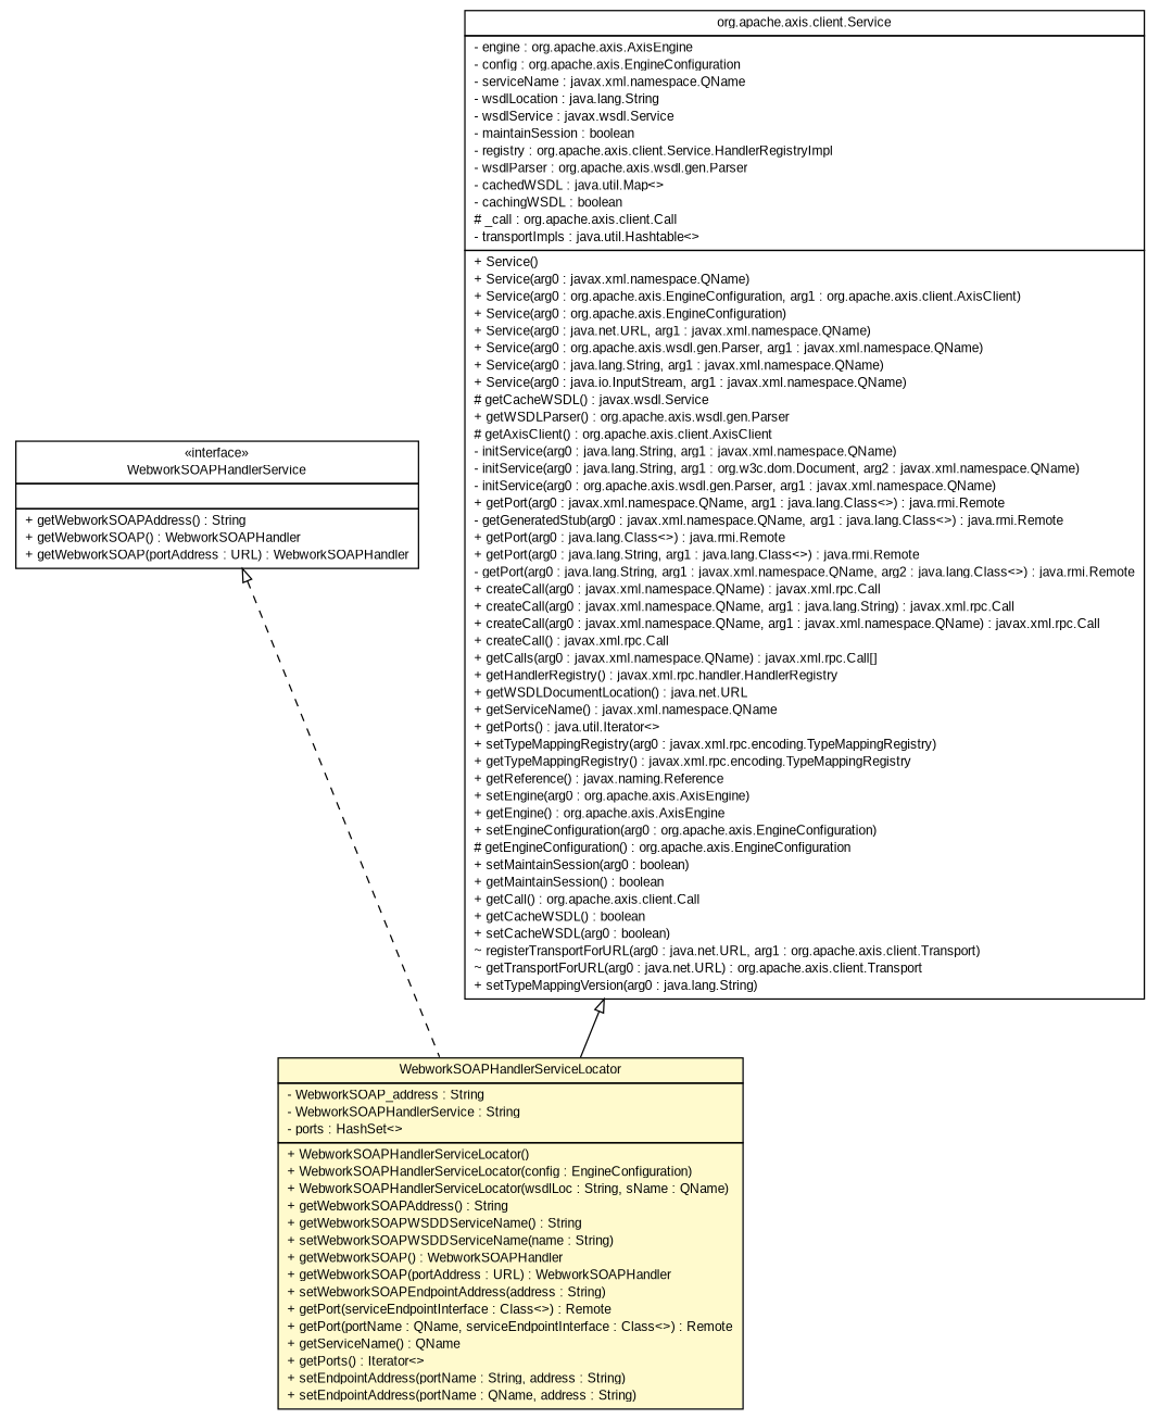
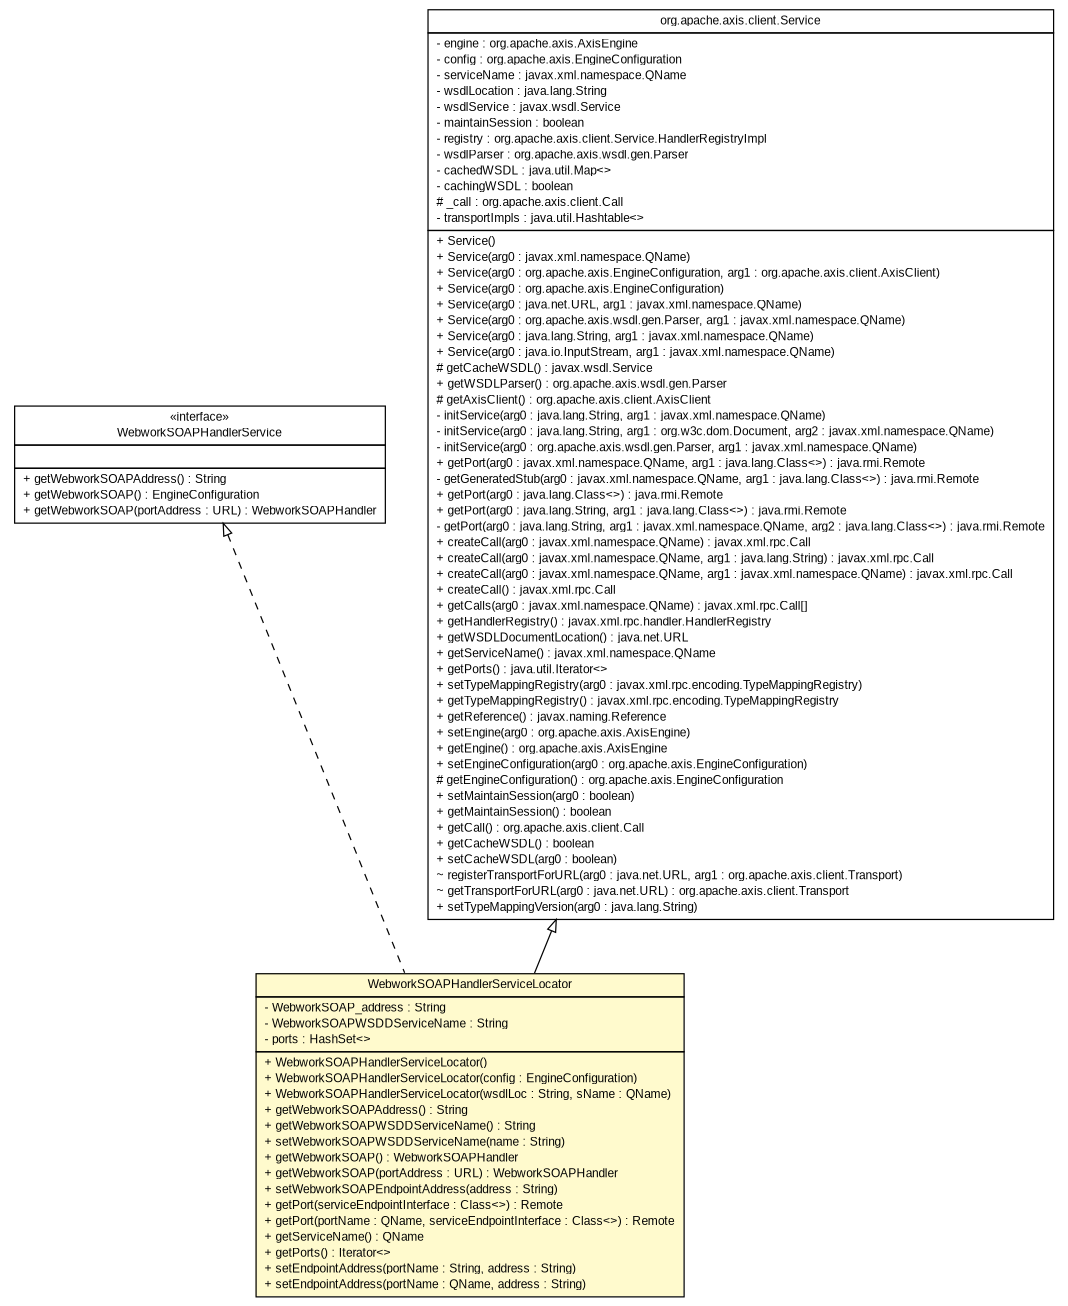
  digraph {
    nodesep=0.25
    ranksep=0.5
    node [fontcolor=black fontname=arial fontsize=10.0 shape=plaintext]
    edge [arrowtail=empty dir=back fontname=arial fontsize=10 headport=p labelfontname=arial labelfontsize=10 tailport=p]
-   n1 [label=<<table title="edu.missouri.math.webwork.WebworkSOAP.WebworkSOAPHandlerServiceLocator" border="0" cellborder="1" cellspacing="0" cellpadding="2" port="p" bgcolor="lemonChiffon" href="./WebworkSOAPHandlerServiceLocator.html"> 		<tr><td><table border="0" cellspacing="0" cellpadding="1"> <tr><td align="center" balign="center"> WebworkSOAPHandlerServiceLocator </td></tr> 		</table></td></tr> 		<tr><td><table border="0" cellspacing="0" cellpadding="1"> <tr><td align="left" balign="left"> - WebworkSOAP_address : String </td></tr> <tr><td align="left" balign="left"> - WebworkSOAPHandlerService : String </td></tr> <tr><td align="left" balign="left"> - ports : HashSet&lt;&gt; </td></tr> 		</table></td></tr> 		<tr><td><table border="0" cellspacing="0" cellpadding="1"> <tr><td align="left" balign="left"> + WebworkSOAPHandlerServiceLocator() </td></tr> <tr><td align="left" balign="left"> + WebworkSOAPHandlerServiceLocator(config : EngineConfiguration) </td></tr> <tr><td align="left" balign="left"> + WebworkSOAPHandlerServiceLocator(wsdlLoc : String, sName : QName) </td></tr> <tr><td align="left" balign="left"> + getWebworkSOAPAddress() : String </td></tr> <tr><td align="left" balign="left"> + getWebworkSOAPWSDDServiceName() : String </td></tr> <tr><td align="left" balign="left"> + setWebworkSOAPWSDDServiceName(name : String) </td></tr> <tr><td align="left" balign="left"> + getWebworkSOAP() : WebworkSOAPHandler </td></tr> <tr><td align="left" balign="left"> + getWebworkSOAP(portAddress : URL) : WebworkSOAPHandler </td></tr> <tr><td align="left" balign="left"> + setWebworkSOAPEndpointAddress(address : String) </td></tr> <tr><td align="left" balign="left"> + getPort(serviceEndpointInterface : Class&lt;&gt;) : Remote </td></tr> <tr><td align="left" balign="left"> + getPort(portName : QName, serviceEndpointInterface : Class&lt;&gt;) : Remote </td></tr> <tr><td align="left" balign="left"> + getServiceName() : QName </td></tr> <tr><td align="left" balign="left"> + getPorts() : Iterator&lt;&gt; </td></tr> <tr><td align="left" balign="left"> + setEndpointAddress(portName : String, address : String) </td></tr> <tr><td align="left" balign="left"> + setEndpointAddress(portName : QName, address : String) </td></tr> 		</table></td></tr> 		</table>>]
-   n2 [label=<<table title="edu.missouri.math.webwork.WebworkSOAP.WebworkSOAPHandlerService" border="0" cellborder="1" cellspacing="0" cellpadding="2" port="p" href="./WebworkSOAPHandlerService.html"> 		<tr><td><table border="0" cellspacing="0" cellpadding="1"> <tr><td align="center" balign="center"> &#171;interface&#187; </td></tr> <tr><td align="center" balign="center"> WebworkSOAPHandlerService </td></tr> 		</table></td></tr> 		<tr><td><table border="0" cellspacing="0" cellpadding="1"> <tr><td align="left" balign="left">  </td></tr> 		</table></td></tr> 		<tr><td><table border="0" cellspacing="0" cellpadding="1"> <tr><td align="left" balign="left"> + getWebworkSOAPAddress() : String </td></tr> <tr><td align="left" balign="left"> + getWebworkSOAP() : WebworkSOAPHandler </td></tr> <tr><td align="left" balign="left"> + getWebworkSOAP(portAddress : URL) : WebworkSOAPHandler </td></tr> 		</table></td></tr> 		</table>>]
+   n1 [label=<<table title="edu.missouri.math.webwork.WebworkSOAP.WebworkSOAPHandlerServiceLocator" border="0" cellborder="1" cellspacing="0" cellpadding="2" port="p" bgcolor="lemonChiffon" href="./WebworkSOAPHandlerServiceLocator.html"> 		<tr><td><table border="0" cellspacing="0" cellpadding="1"> <tr><td align="center" balign="center"> WebworkSOAPHandlerServiceLocator </td></tr> 		</table></td></tr> 		<tr><td><table border="0" cellspacing="0" cellpadding="1"> <tr><td align="left" balign="left"> - WebworkSOAP_address : String </td></tr> <tr><td align="left" balign="left"> - WebworkSOAPWSDDServiceName : String </td></tr> <tr><td align="left" balign="left"> - ports : HashSet&lt;&gt; </td></tr> 		</table></td></tr> 		<tr><td><table border="0" cellspacing="0" cellpadding="1"> <tr><td align="left" balign="left"> + WebworkSOAPHandlerServiceLocator() </td></tr> <tr><td align="left" balign="left"> + WebworkSOAPHandlerServiceLocator(config : EngineConfiguration) </td></tr> <tr><td align="left" balign="left"> + WebworkSOAPHandlerServiceLocator(wsdlLoc : String, sName : QName) </td></tr> <tr><td align="left" balign="left"> + getWebworkSOAPAddress() : String </td></tr> <tr><td align="left" balign="left"> + getWebworkSOAPWSDDServiceName() : String </td></tr> <tr><td align="left" balign="left"> + setWebworkSOAPWSDDServiceName(name : String) </td></tr> <tr><td align="left" balign="left"> + getWebworkSOAP() : WebworkSOAPHandler </td></tr> <tr><td align="left" balign="left"> + getWebworkSOAP(portAddress : URL) : WebworkSOAPHandler </td></tr> <tr><td align="left" balign="left"> + setWebworkSOAPEndpointAddress(address : String) </td></tr> <tr><td align="left" balign="left"> + getPort(serviceEndpointInterface : Class&lt;&gt;) : Remote </td></tr> <tr><td align="left" balign="left"> + getPort(portName : QName, serviceEndpointInterface : Class&lt;&gt;) : Remote </td></tr> <tr><td align="left" balign="left"> + getServiceName() : QName </td></tr> <tr><td align="left" balign="left"> + getPorts() : Iterator&lt;&gt; </td></tr> <tr><td align="left" balign="left"> + setEndpointAddress(portName : String, address : String) </td></tr> <tr><td align="left" balign="left"> + setEndpointAddress(portName : QName, address : String) </td></tr> 		</table></td></tr> 		</table>>]
+   n2 [label=<<table title="edu.missouri.math.webwork.WebworkSOAP.WebworkSOAPHandlerService" border="0" cellborder="1" cellspacing="0" cellpadding="2" port="p" href="./WebworkSOAPHandlerService.html"> 		<tr><td><table border="0" cellspacing="0" cellpadding="1"> <tr><td align="center" balign="center"> &#171;interface&#187; </td></tr> <tr><td align="center" balign="center"> WebworkSOAPHandlerService </td></tr> 		</table></td></tr> 		<tr><td><table border="0" cellspacing="0" cellpadding="1"> <tr><td align="left" balign="left">  </td></tr> 		</table></td></tr> 		<tr><td><table border="0" cellspacing="0" cellpadding="1"> <tr><td align="left" balign="left"> + getWebworkSOAPAddress() : String </td></tr> <tr><td align="left" balign="left"> + getWebworkSOAP() : EngineConfiguration </td></tr> <tr><td align="left" balign="left"> + getWebworkSOAP(portAddress : URL) : WebworkSOAPHandler </td></tr> 		</table></td></tr> 		</table>>]
    n3 [label=<<table title="org.apache.axis.client.Service" border="0" cellborder="1" cellspacing="0" cellpadding="2" port="p" href="http://java.sun.com/j2se/1.4.2/docs/api/org/apache/axis/client/Service.html"> 		<tr><td><table border="0" cellspacing="0" cellpadding="1"> <tr><td align="center" balign="center"> org.apache.axis.client.Service </td></tr> 		</table></td></tr> 		<tr><td><table border="0" cellspacing="0" cellpadding="1"> <tr><td align="left" balign="left"> - engine : org.apache.axis.AxisEngine </td></tr> <tr><td align="left" balign="left"> - config : org.apache.axis.EngineConfiguration </td></tr> <tr><td align="left" balign="left"> - serviceName : javax.xml.namespace.QName </td></tr> <tr><td align="left" balign="left"> - wsdlLocation : java.lang.String </td></tr> <tr><td align="left" balign="left"> - wsdlService : javax.wsdl.Service </td></tr> <tr><td align="left" balign="left"> - maintainSession : boolean </td></tr> <tr><td align="left" balign="left"> - registry : org.apache.axis.client.Service.HandlerRegistryImpl </td></tr> <tr><td align="left" balign="left"> - wsdlParser : org.apache.axis.wsdl.gen.Parser </td></tr> <tr><td align="left" balign="left"> - cachedWSDL : java.util.Map&lt;&gt; </td></tr> <tr><td align="left" balign="left"> - cachingWSDL : boolean </td></tr> <tr><td align="left" balign="left"> # _call : org.apache.axis.client.Call </td></tr> <tr><td align="left" balign="left"> - transportImpls : java.util.Hashtable&lt;&gt; </td></tr> 		</table></td></tr> 		<tr><td><table border="0" cellspacing="0" cellpadding="1"> <tr><td align="left" balign="left"> + Service() </td></tr> <tr><td align="left" balign="left"> + Service(arg0 : javax.xml.namespace.QName) </td></tr> <tr><td align="left" balign="left"> + Service(arg0 : org.apache.axis.EngineConfiguration, arg1 : org.apache.axis.client.AxisClient) </td></tr> <tr><td align="left" balign="left"> + Service(arg0 : org.apache.axis.EngineConfiguration) </td></tr> <tr><td align="left" balign="left"> + Service(arg0 : java.net.URL, arg1 : javax.xml.namespace.QName) </td></tr> <tr><td align="left" balign="left"> + Service(arg0 : org.apache.axis.wsdl.gen.Parser, arg1 : javax.xml.namespace.QName) </td></tr> <tr><td align="left" balign="left"> + Service(arg0 : java.lang.String, arg1 : javax.xml.namespace.QName) </td></tr> <tr><td align="left" balign="left"> + Service(arg0 : java.io.InputStream, arg1 : javax.xml.namespace.QName) </td></tr> <tr><td align="left" balign="left"> # getCacheWSDL() : javax.wsdl.Service </td></tr> <tr><td align="left" balign="left"> + getWSDLParser() : org.apache.axis.wsdl.gen.Parser </td></tr> <tr><td align="left" balign="left"> # getAxisClient() : org.apache.axis.client.AxisClient </td></tr> <tr><td align="left" balign="left"> - initService(arg0 : java.lang.String, arg1 : javax.xml.namespace.QName) </td></tr> <tr><td align="left" balign="left"> - initService(arg0 : java.lang.String, arg1 : org.w3c.dom.Document, arg2 : javax.xml.namespace.QName) </td></tr> <tr><td align="left" balign="left"> - initService(arg0 : org.apache.axis.wsdl.gen.Parser, arg1 : javax.xml.namespace.QName) </td></tr> <tr><td align="left" balign="left"> + getPort(arg0 : javax.xml.namespace.QName, arg1 : java.lang.Class&lt;&gt;) : java.rmi.Remote </td></tr> <tr><td align="left" balign="left"> - getGeneratedStub(arg0 : javax.xml.namespace.QName, arg1 : java.lang.Class&lt;&gt;) : java.rmi.Remote </td></tr> <tr><td align="left" balign="left"> + getPort(arg0 : java.lang.Class&lt;&gt;) : java.rmi.Remote </td></tr> <tr><td align="left" balign="left"> + getPort(arg0 : java.lang.String, arg1 : java.lang.Class&lt;&gt;) : java.rmi.Remote </td></tr> <tr><td align="left" balign="left"> - getPort(arg0 : java.lang.String, arg1 : javax.xml.namespace.QName, arg2 : java.lang.Class&lt;&gt;) : java.rmi.Remote </td></tr> <tr><td align="left" balign="left"> + createCall(arg0 : javax.xml.namespace.QName) : javax.xml.rpc.Call </td></tr> <tr><td align="left" balign="left"> + createCall(arg0 : javax.xml.namespace.QName, arg1 : java.lang.String) : javax.xml.rpc.Call </td></tr> <tr><td align="left" balign="left"> + createCall(arg0 : javax.xml.namespace.QName, arg1 : javax.xml.namespace.QName) : javax.xml.rpc.Call </td></tr> <tr><td align="left" balign="left"> + createCall() : javax.xml.rpc.Call </td></tr> <tr><td align="left" balign="left"> + getCalls(arg0 : javax.xml.namespace.QName) : javax.xml.rpc.Call[] </td></tr> <tr><td align="left" balign="left"> + getHandlerRegistry() : javax.xml.rpc.handler.HandlerRegistry </td></tr> <tr><td align="left" balign="left"> + getWSDLDocumentLocation() : java.net.URL </td></tr> <tr><td align="left" balign="left"> + getServiceName() : javax.xml.namespace.QName </td></tr> <tr><td align="left" balign="left"> + getPorts() : java.util.Iterator&lt;&gt; </td></tr> <tr><td align="left" balign="left"> + setTypeMappingRegistry(arg0 : javax.xml.rpc.encoding.TypeMappingRegistry) </td></tr> <tr><td align="left" balign="left"> + getTypeMappingRegistry() : javax.xml.rpc.encoding.TypeMappingRegistry </td></tr> <tr><td align="left" balign="left"> + getReference() : javax.naming.Reference </td></tr> <tr><td align="left" balign="left"> + setEngine(arg0 : org.apache.axis.AxisEngine) </td></tr> <tr><td align="left" balign="left"> + getEngine() : org.apache.axis.AxisEngine </td></tr> <tr><td align="left" balign="left"> + setEngineConfiguration(arg0 : org.apache.axis.EngineConfiguration) </td></tr> <tr><td align="left" balign="left"> # getEngineConfiguration() : org.apache.axis.EngineConfiguration </td></tr> <tr><td align="left" balign="left"> + setMaintainSession(arg0 : boolean) </td></tr> <tr><td align="left" balign="left"> + getMaintainSession() : boolean </td></tr> <tr><td align="left" balign="left"> + getCall() : org.apache.axis.client.Call </td></tr> <tr><td align="left" balign="left"> + getCacheWSDL() : boolean </td></tr> <tr><td align="left" balign="left"> + setCacheWSDL(arg0 : boolean) </td></tr> <tr><td align="left" balign="left"> ~ registerTransportForURL(arg0 : java.net.URL, arg1 : org.apache.axis.client.Transport) </td></tr> <tr><td align="left" balign="left"> ~ getTransportForURL(arg0 : java.net.URL) : org.apache.axis.client.Transport </td></tr> <tr><td align="left" balign="left"> + setTypeMappingVersion(arg0 : java.lang.String) </td></tr> 		</table></td></tr> 		</table>>]
    n2 -> n1 [style=dashed]
    n3 -> n1
  }
